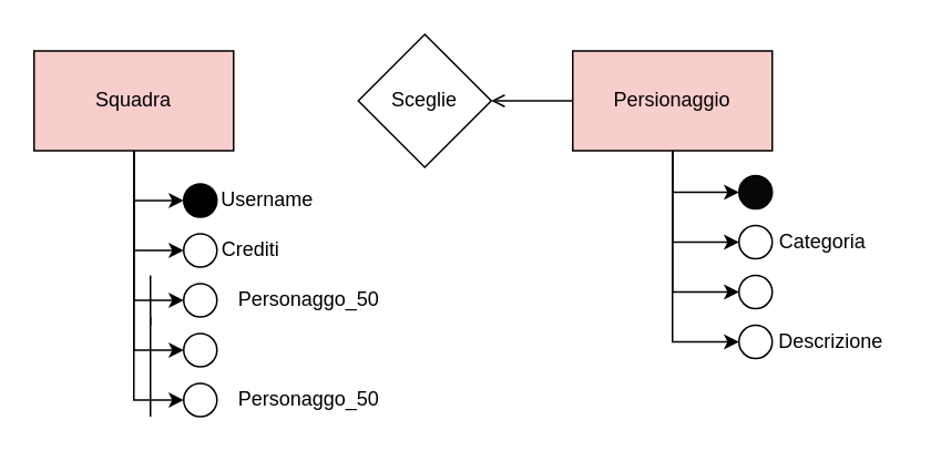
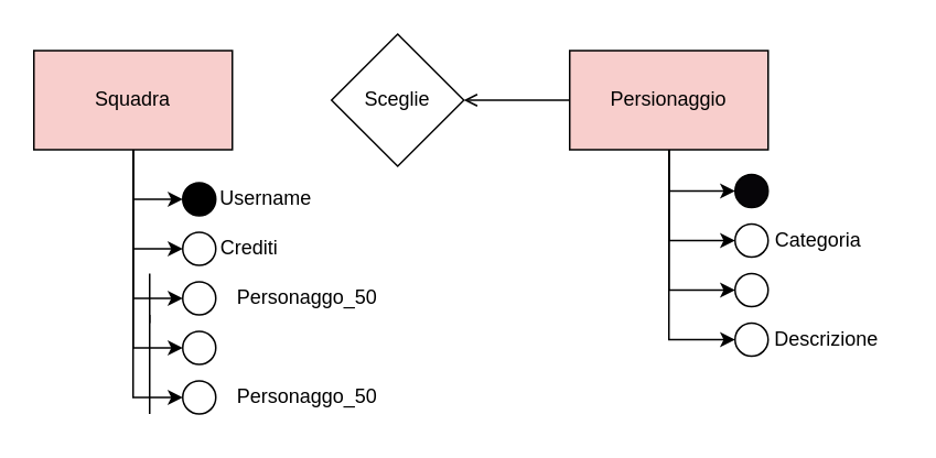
  <mxCell id="0" />
  <mxCell id="1" parent="0" />
  <mxCell id="2" style="edgeStyle=orthogonalEdgeStyle;rounded=0;orthogonalLoop=1;jettySize=auto;html=1;entryX=0;entryY=0.5;entryDx=0;entryDy=0;" parent="1" source="7" target="14" edge="1"><mxGeometry relative="1" as="geometry" /></mxCell>
  <mxCell id="3" style="edgeStyle=orthogonalEdgeStyle;rounded=0;orthogonalLoop=1;jettySize=auto;html=1;entryX=0;entryY=0.5;entryDx=0;entryDy=0;" parent="1" source="7" target="16" edge="1"><mxGeometry relative="1" as="geometry" /></mxCell>
  <mxCell id="4" style="edgeStyle=orthogonalEdgeStyle;rounded=0;orthogonalLoop=1;jettySize=auto;html=1;entryX=0;entryY=0.5;entryDx=0;entryDy=0;" parent="1" source="7" target="22" edge="1"><mxGeometry relative="1" as="geometry" /></mxCell>
  <mxCell id="5" style="edgeStyle=orthogonalEdgeStyle;rounded=0;orthogonalLoop=1;jettySize=auto;html=1;entryX=0;entryY=0.5;entryDx=0;entryDy=0;" parent="1" source="7" target="24" edge="1"><mxGeometry relative="1" as="geometry" /></mxCell>
  <mxCell id="6" style="edgeStyle=orthogonalEdgeStyle;rounded=0;orthogonalLoop=1;jettySize=auto;html=1;entryX=0;entryY=0.5;entryDx=0;entryDy=0;" parent="1" source="7" target="25" edge="1"><mxGeometry relative="1" as="geometry" /></mxCell>
  <mxCell id="7" value="Squadra" style="rounded=0;whiteSpace=wrap;html=1;fillColor=#f8cecc;" parent="1" vertex="1"><mxGeometry x="20" y="30" width="120" height="60" as="geometry" /></mxCell>
  <mxCell id="8" style="edgeStyle=orthogonalEdgeStyle;rounded=0;orthogonalLoop=1;jettySize=auto;html=1;entryX=0;entryY=0.5;entryDx=0;entryDy=0;" parent="1" source="13" target="18" edge="1"><mxGeometry relative="1" as="geometry" /></mxCell>
  <mxCell id="9" style="edgeStyle=orthogonalEdgeStyle;rounded=0;orthogonalLoop=1;jettySize=auto;html=1;entryX=0;entryY=0.5;entryDx=0;entryDy=0;" parent="1" source="13" target="19" edge="1"><mxGeometry relative="1" as="geometry" /></mxCell>
  <mxCell id="10" style="edgeStyle=orthogonalEdgeStyle;rounded=0;orthogonalLoop=1;jettySize=auto;html=1;entryX=0;entryY=0.5;entryDx=0;entryDy=0;" parent="1" source="13" target="21" edge="1"><mxGeometry relative="1" as="geometry" /></mxCell>
  <mxCell id="11" style="edgeStyle=orthogonalEdgeStyle;rounded=0;orthogonalLoop=1;jettySize=auto;html=1;endArrow=open;endFill=1;entryX=1;entryY=0.5;entryDx=0;entryDy=0;" parent="1" source="13" target="27" edge="1"><mxGeometry relative="1" as="geometry"><mxPoint x="270" y="60" as="targetPoint" /></mxGeometry></mxCell>
  <mxCell id="12" style="edgeStyle=orthogonalEdgeStyle;rounded=0;orthogonalLoop=1;jettySize=auto;html=1;entryX=0;entryY=0.5;entryDx=0;entryDy=0;" edge="1" parent="1" source="13" target="30"><mxGeometry relative="1" as="geometry" /></mxCell>
  <mxCell id="13" value="Persionaggio" style="rounded=0;whiteSpace=wrap;html=1;fillColor=#f8cecc;" parent="1" vertex="1"><mxGeometry x="344" y="30" width="120" height="60" as="geometry" /></mxCell>
  <mxCell id="14" value="" style="ellipse;whiteSpace=wrap;html=1;aspect=fixed;fillColor=#000000;" parent="1" vertex="1"><mxGeometry x="110" y="110" width="20" height="20" as="geometry" /></mxCell>
  <mxCell id="15" value="Username" style="text;html=1;align=center;verticalAlign=middle;resizable=0;points=[];autosize=1;strokeColor=none;fillColor=none;" parent="1" vertex="1"><mxGeometry x="120" y="105" width="80" height="30" as="geometry" /></mxCell>
  <mxCell id="16" value="" style="ellipse;whiteSpace=wrap;html=1;aspect=fixed;" parent="1" vertex="1"><mxGeometry x="110" y="140" width="20" height="20" as="geometry" /></mxCell>
  <mxCell id="17" value="Crediti" style="text;html=1;align=center;verticalAlign=middle;resizable=0;points=[];autosize=1;strokeColor=none;fillColor=none;" parent="1" vertex="1"><mxGeometry x="120" y="135" width="60" height="30" as="geometry" /></mxCell>
  <mxCell id="18" value="" style="ellipse;whiteSpace=wrap;html=1;aspect=fixed;fillColor=#060508;" parent="1" vertex="1"><mxGeometry x="444" y="105" width="20" height="20" as="geometry" /></mxCell>
  <mxCell id="19" value="" style="ellipse;whiteSpace=wrap;html=1;aspect=fixed;" parent="1" vertex="1"><mxGeometry x="444" y="135" width="20" height="20" as="geometry" /></mxCell>
  <mxCell id="20" value="Categoria" style="text;html=1;align=center;verticalAlign=middle;resizable=0;points=[];autosize=1;strokeColor=none;fillColor=none;" parent="1" vertex="1"><mxGeometry x="454" y="130" width="80" height="30" as="geometry" /></mxCell>
  <mxCell id="21" value="" style="ellipse;whiteSpace=wrap;html=1;aspect=fixed;" parent="1" vertex="1"><mxGeometry x="444" y="165" width="20" height="20" as="geometry" /></mxCell>
  <mxCell id="22" value="" style="ellipse;whiteSpace=wrap;html=1;aspect=fixed;" parent="1" vertex="1"><mxGeometry x="110" y="170" width="20" height="20" as="geometry" /></mxCell>
  <mxCell id="23" value="Personaggo_50" style="text;html=1;align=center;verticalAlign=middle;resizable=0;points=[];autosize=1;strokeColor=none;fillColor=none;" parent="1" vertex="1"><mxGeometry x="130" y="165" width="110" height="30" as="geometry" /></mxCell>
  <mxCell id="24" value="" style="ellipse;whiteSpace=wrap;html=1;aspect=fixed;" parent="1" vertex="1"><mxGeometry x="110" y="200" width="20" height="20" as="geometry" /></mxCell>
  <mxCell id="25" value="" style="ellipse;whiteSpace=wrap;html=1;aspect=fixed;" parent="1" vertex="1"><mxGeometry x="110" y="230" width="20" height="20" as="geometry" /></mxCell>
  <mxCell id="26" value="Personaggo_50" style="text;html=1;align=center;verticalAlign=middle;resizable=0;points=[];autosize=1;strokeColor=none;fillColor=none;" parent="1" vertex="1"><mxGeometry x="130" y="225" width="110" height="30" as="geometry" /></mxCell>
- <mxCell id="27" value="Sceglie" style="rhombus;whiteSpace=wrap;html=1;" parent="1" vertex="1"><mxGeometry x="215" y="20" width="80" height="80" as="geometry" /></mxCell>
+ <mxCell id="27" value="Sceglie" style="rhombus;whiteSpace=wrap;html=1;" parent="1" vertex="1"><mxGeometry x="200" y="20" width="80" height="80" as="geometry" /></mxCell>
  <mxCell id="28" value="" style="endArrow=none;html=1;rounded=0;" parent="1" edge="1"><mxGeometry width="50" height="50" relative="1" as="geometry"><mxPoint x="90" y="195" as="sourcePoint" /><mxPoint x="90" y="165" as="targetPoint" /></mxGeometry></mxCell>
  <mxCell id="29" value="" style="endArrow=none;html=1;rounded=0;" parent="1" edge="1"><mxGeometry width="50" height="50" relative="1" as="geometry"><mxPoint x="90" y="250" as="sourcePoint" /><mxPoint x="90" y="190" as="targetPoint" /></mxGeometry></mxCell>
  <mxCell id="30" value="" style="ellipse;whiteSpace=wrap;html=1;aspect=fixed;" vertex="1" parent="1"><mxGeometry x="444" y="195" width="20" height="20" as="geometry" /></mxCell>
  <mxCell id="31" value="Descrizione" style="text;html=1;align=center;verticalAlign=middle;resizable=0;points=[];autosize=1;strokeColor=none;fillColor=none;" vertex="1" parent="1"><mxGeometry x="454" y="190" width="90" height="30" as="geometry" /></mxCell>
